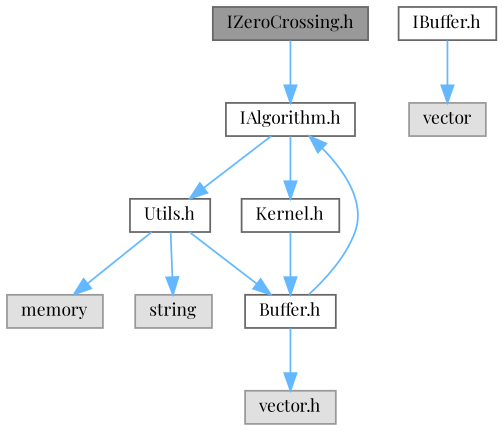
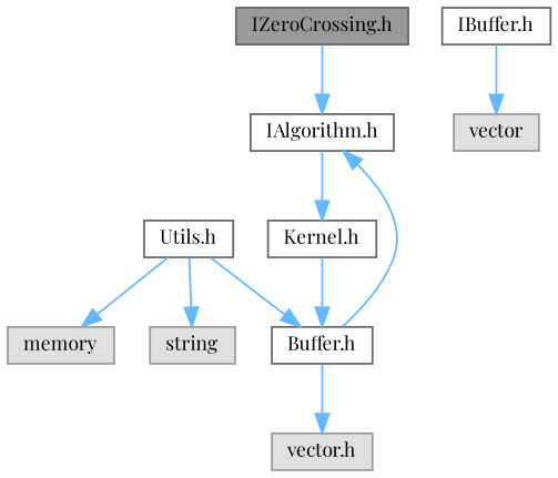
  digraph {
    fontname="Playfair Display"
    node [color=grey40 fillcolor=white fontname="Playfair Display" fontsize=10 shape=box style=filled]
    edge [color=steelblue1 fontname="Playfair Display" fontsize=10 labelfontname=Helvetica labelfontsize=10 style=solid]
    n1 [color=gray40 fillcolor=grey60 fontcolor=black height=0.2 label="IZeroCrossing.h" width=0.4]
    n2 [height=0.2 label="IAlgorithm.h" width=0.4]
    n3 [height=0.2 label="Utils.h" width=0.4]
    n4 [height=0.2 label="Kernel.h" width=0.4]
    n5 [color=grey60 fillcolor="#E0E0E0" height=0.2 label=memory width=0.4]
    n6 [color=grey60 fillcolor="#E0E0E0" height=0.2 label=string width=0.4]
    n7 [height=0.2 label="Buffer.h" width=0.4]
    n8 [color=grey60 fillcolor="#E0E0E0" height=0.2 label="vector.h" width=0.4]
    n9 [height=0.2 label="IBuffer.h" width=0.4]
    n10 [color=grey60 fillcolor="#E0E0E0" height=0.2 label=vector width=0.4]
    n1 -> n2
-   n2 -> n3
    n2 -> n4
    n3 -> n5
    n3 -> n6
    n3 -> n7
    n4 -> n7
    n7 -> n2
    n7 -> n8
    n9 -> n10
  }
